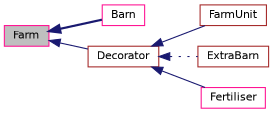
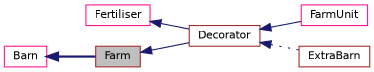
  digraph {
    rankdir=LR
    node [color=deeppink fillcolor=white fontname=Helvetica fontsize=10 shape=record style=filled]
    edge [color=midnightblue dir=back fontname=Helvetica fontsize=10 labelfontname=Helvetica labelfontsize=10 style=solid]
-   n1 [fillcolor=grey75 fontcolor=black height=0.2 label=Farm width=0.4]
+   n1 [color=brown fillcolor=grey75 fontcolor=black height=0.2 label=Farm width=0.4]
    n2 [height=0.2 label=Barn width=0.4]
    n3 [color=brown height=0.2 label=Decorator width=0.4]
-   n4 [color=brown height=0.2 label=FarmUnit width=0.4]
+   n4 [height=0.2 label=FarmUnit width=0.4]
    n5 [color=brown height=0.2 label=ExtraBarn width=0.4]
    n6 [height=0.2 label=Fertiliser width=0.4]
-   n1 -> n2 [style=bold]
+   n2 -> n1 [style=bold]
    n1 -> n3
    n3 -> n4
    n3 -> n5 [style=dotted]
-   n3 -> n6
+   n6 -> n3
  }
